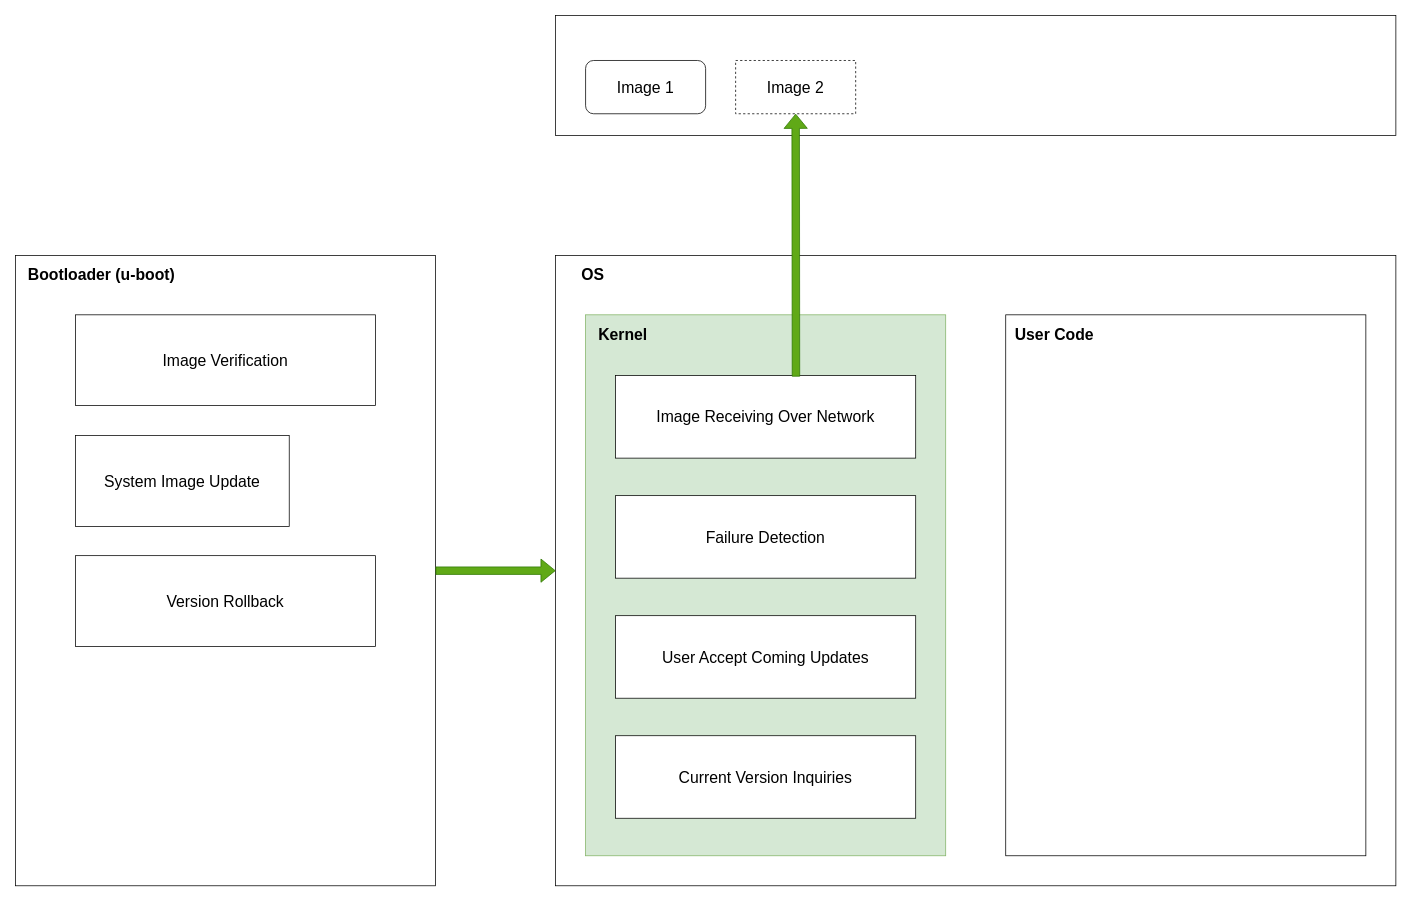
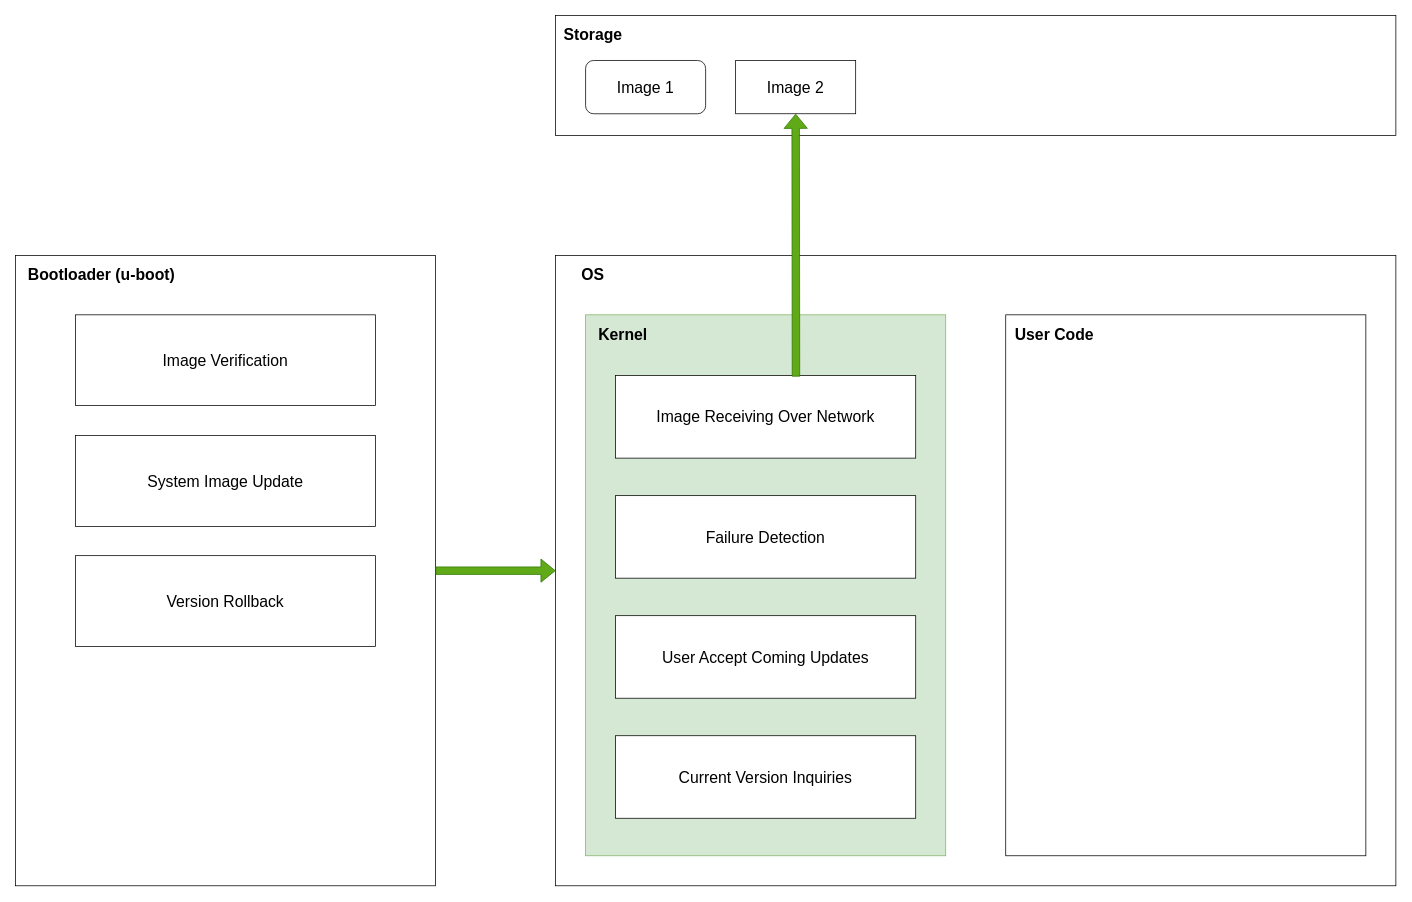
  <mxCell id="0" />
  <mxCell id="1" parent="0" />
  <mxCell id="2" value="" style="rounded=0;whiteSpace=wrap;html=1;fillColor=none;" parent="1" vertex="1"><mxGeometry x="20" y="340" width="560" height="840" as="geometry" /></mxCell>
  <mxCell id="3" value="" style="rounded=0;whiteSpace=wrap;html=1;fillColor=none;" parent="1" vertex="1"><mxGeometry x="740" y="340" width="1120" height="840" as="geometry" /></mxCell>
  <mxCell id="4" value="&lt;font size=&quot;1&quot; style=&quot;&quot;&gt;&lt;b style=&quot;font-size: 21px;&quot;&gt;Bootloader (u-boot)&lt;/b&gt;&lt;/font&gt;" style="text;html=1;strokeColor=none;fillColor=none;align=center;verticalAlign=middle;whiteSpace=wrap;rounded=0;strokeWidth=4;" parent="1" vertex="1"><mxGeometry x="30" y="350" width="210" height="30" as="geometry" /></mxCell>
  <mxCell id="5" value="&lt;span style=&quot;font-size: 21px;&quot;&gt;&lt;b&gt;OS&lt;/b&gt;&lt;/span&gt;" style="text;html=1;strokeColor=none;fillColor=none;align=center;verticalAlign=middle;whiteSpace=wrap;rounded=0;strokeWidth=4;" parent="1" vertex="1"><mxGeometry x="750" y="350" width="80" height="30" as="geometry" /></mxCell>
  <mxCell id="6" value="" style="rounded=0;whiteSpace=wrap;html=1;fillColor=#d5e8d4;strokeColor=#82b366;" parent="1" vertex="1"><mxGeometry x="780" y="419" width="480" height="721" as="geometry" /></mxCell>
  <mxCell id="7" value="" style="rounded=0;whiteSpace=wrap;html=1;" parent="1" vertex="1"><mxGeometry x="1340" y="419" width="480" height="721" as="geometry" /></mxCell>
  <mxCell id="8" value="&lt;span style=&quot;font-size: 21px;&quot;&gt;&lt;b&gt;Kernel&lt;/b&gt;&lt;/span&gt;" style="text;html=1;strokeColor=none;fillColor=none;align=center;verticalAlign=middle;whiteSpace=wrap;rounded=0;strokeWidth=4;" parent="1" vertex="1"><mxGeometry x="790" y="430" width="80" height="30" as="geometry" /></mxCell>
  <mxCell id="9" value="&lt;span style=&quot;font-size: 21px;&quot;&gt;&lt;b&gt;User Code&lt;/b&gt;&lt;/span&gt;" style="text;html=1;strokeColor=none;fillColor=none;align=center;verticalAlign=middle;whiteSpace=wrap;rounded=0;strokeWidth=4;" parent="1" vertex="1"><mxGeometry x="1350" y="430" width="110" height="30" as="geometry" /></mxCell>
  <mxCell id="10" value="&lt;font style=&quot;font-size: 21px;&quot;&gt;Image Receiving Over Network&lt;/font&gt;" style="rounded=0;whiteSpace=wrap;html=1;" parent="1" vertex="1"><mxGeometry x="820" y="500" width="400" height="110" as="geometry" /></mxCell>
  <mxCell id="11" value="&lt;font style=&quot;font-size: 21px;&quot;&gt;Failure Detection&lt;/font&gt;" style="rounded=0;whiteSpace=wrap;html=1;" parent="1" vertex="1"><mxGeometry x="820" y="660" width="400" height="110" as="geometry" /></mxCell>
  <mxCell id="12" value="" style="rounded=0;whiteSpace=wrap;html=1;fillColor=none;" parent="1" vertex="1"><mxGeometry x="740" y="20" width="1120" height="160" as="geometry" /></mxCell>
+ <mxCell id="13" value="&lt;span style=&quot;font-size: 21px;&quot;&gt;&lt;b&gt;Storage&lt;/b&gt;&lt;/span&gt;" style="text;html=1;strokeColor=none;fillColor=none;align=center;verticalAlign=middle;whiteSpace=wrap;rounded=0;strokeWidth=4;" parent="1" vertex="1"><mxGeometry x="750" y="30" width="80" height="30" as="geometry" /></mxCell>
  <mxCell id="14" value="&lt;font style=&quot;font-size: 21px;&quot;&gt;Image 1&lt;/font&gt;" style="whiteSpace=wrap;html=1;rounded=1;" parent="1" vertex="1"><mxGeometry x="780" y="80" width="160" height="71" as="geometry" /></mxCell>
- <mxCell id="15" value="&lt;font style=&quot;font-size: 21px;&quot;&gt;Image 2&lt;/font&gt;" style="rounded=0;whiteSpace=wrap;html=1;dashed=1;" parent="1" vertex="1"><mxGeometry x="980" y="80" width="160" height="71" as="geometry" /></mxCell>
+ <mxCell id="15" value="&lt;font style=&quot;font-size: 21px;&quot;&gt;Image 2&lt;/font&gt;" style="rounded=0;whiteSpace=wrap;html=1;" parent="1" vertex="1"><mxGeometry x="980" y="80" width="160" height="71" as="geometry" /></mxCell>
  <mxCell id="16" value="" style="shape=flexArrow;endArrow=classic;html=1;rounded=0;fontSize=21;entryX=0.5;entryY=1;entryDx=0;entryDy=0;fillColor=#60a917;strokeColor=#2D7600;exitX=0.601;exitY=0.012;exitDx=0;exitDy=0;exitPerimeter=0;" parent="1" source="10" target="15" edge="1"><mxGeometry width="50" height="50" relative="1" as="geometry"><mxPoint x="1060" y="490" as="sourcePoint" /><mxPoint x="940" y="380" as="targetPoint" /></mxGeometry></mxCell>
  <mxCell id="17" value="&lt;font style=&quot;font-size: 21px;&quot;&gt;Image Verification&lt;/font&gt;" style="rounded=0;whiteSpace=wrap;html=1;" parent="1" vertex="1"><mxGeometry x="100" y="419" width="400" height="121" as="geometry" /></mxCell>
- <mxCell id="18" value="&lt;font style=&quot;font-size: 21px;&quot;&gt;System Image Update&lt;/font&gt;" style="rounded=0;whiteSpace=wrap;html=1;" parent="1" vertex="1"><mxGeometry x="100" y="580" width="285" height="121" as="geometry" /></mxCell>
+ <mxCell id="18" value="&lt;font style=&quot;font-size: 21px;&quot;&gt;System Image Update&lt;/font&gt;" style="rounded=0;whiteSpace=wrap;html=1;" parent="1" vertex="1"><mxGeometry x="100" y="580" width="400" height="121" as="geometry" /></mxCell>
  <mxCell id="19" value="&lt;font style=&quot;font-size: 21px;&quot;&gt;User Accept Coming Updates&lt;/font&gt;" style="rounded=0;whiteSpace=wrap;html=1;" parent="1" vertex="1"><mxGeometry x="820" y="820" width="400" height="110" as="geometry" /></mxCell>
  <mxCell id="20" value="&lt;span style=&quot;font-size: 21px;&quot;&gt;Current Version Inquiries&lt;/span&gt;" style="rounded=0;whiteSpace=wrap;html=1;" parent="1" vertex="1"><mxGeometry x="820" y="980" width="400" height="110" as="geometry" /></mxCell>
  <mxCell id="21" value="" style="shape=flexArrow;endArrow=classic;html=1;rounded=0;fontSize=21;entryX=0;entryY=0.5;entryDx=0;entryDy=0;fillColor=#60a917;strokeColor=#2D7600;exitX=1;exitY=0.5;exitDx=0;exitDy=0;" parent="1" source="2" target="3" edge="1"><mxGeometry width="50" height="50" relative="1" as="geometry"><mxPoint x="1070.4" y="511.32" as="sourcePoint" /><mxPoint x="1070" y="161" as="targetPoint" /></mxGeometry></mxCell>
  <mxCell id="22" value="&lt;font style=&quot;font-size: 21px;&quot;&gt;Version Rollback&lt;/font&gt;" style="rounded=0;whiteSpace=wrap;html=1;" parent="1" vertex="1"><mxGeometry x="100" y="740" width="400" height="121" as="geometry" /></mxCell>
